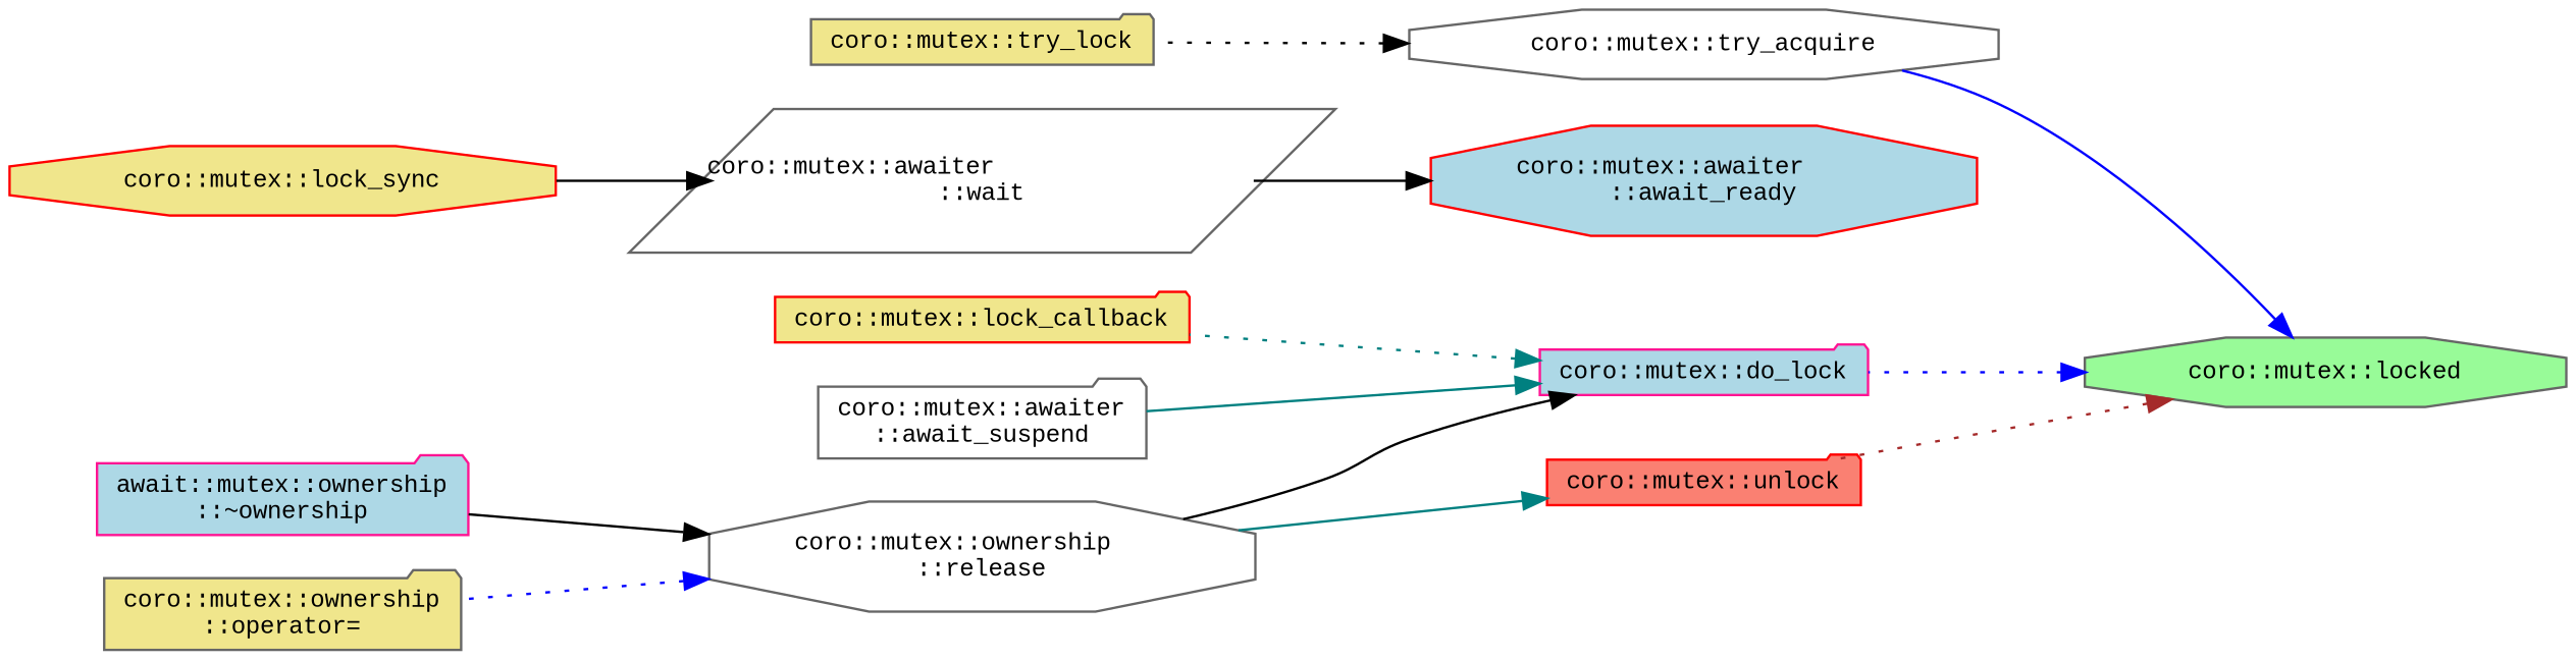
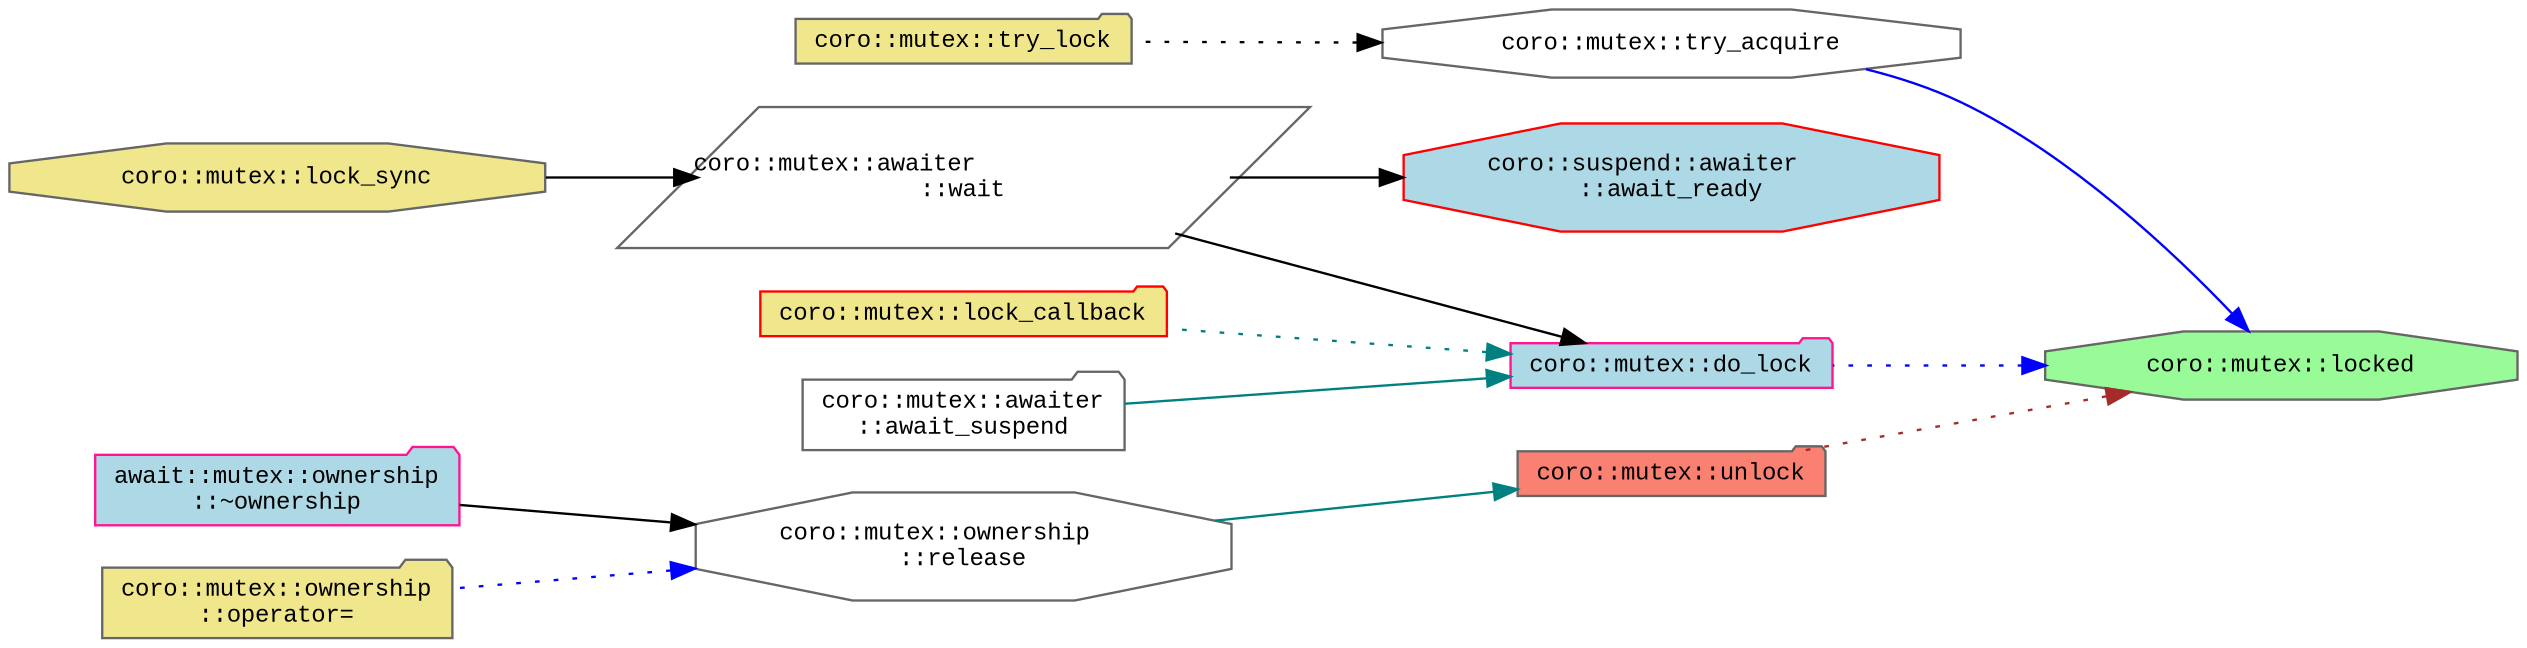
  digraph {
    fontname="Liberation Mono"
    rankdir=RL
    node [color=gray40 fillcolor=white fontname="Liberation Mono" fontsize=10 shape=folder style=filled]
    edge [color=black dir=back fontname="Liberation Mono" fontsize=10 labelfontname=Helvetica labelfontsize=10 style=solid]
    n1 [fillcolor=palegreen fontcolor=black height=0.2 label="coro::mutex::locked" shape=octagon width=0.4]
    n2 [color=deeppink fillcolor=lightblue height=0.2 label="coro::mutex::do_lock" width=0.4]
    n3 [height=0.2 label="coro::mutex::try_acquire" shape=octagon width=0.4]
-   n4 [color=red fillcolor=salmon height=0.2 label="coro::mutex::unlock" width=0.4]
+   n4 [fillcolor=salmon height=0.2 label="coro::mutex::unlock" width=0.4]
    n5 [height=0.2 label="coro::mutex::awaiter\l::await_suspend" width=0.4]
    n6 [color=red fillcolor=khaki height=0.2 label="coro::mutex::lock_callback" width=0.4]
    n7 [height=0.2 label="coro::mutex::awaiter\l::wait" shape=parallelogram width=0.4]
    n8 [fillcolor=khaki height=0.2 label="coro::mutex::try_lock" width=0.4]
    n9 [height=0.2 label="coro::mutex::ownership\l::release" shape=octagon width=0.4]
-   n10 [color=red fillcolor=khaki height=0.2 label="coro::mutex::lock_sync" shape=octagon width=0.4]
-   n11 [color=red fillcolor=lightblue height=0.2 label="coro::mutex::awaiter\l::await_ready" shape=octagon width=0.4]
+   n10 [fillcolor=khaki height=0.2 label="coro::mutex::lock_sync" shape=octagon width=0.4]
+   n11 [color=red fillcolor=lightblue height=0.2 label="coro::suspend::awaiter\l::await_ready" shape=octagon width=0.4]
    n12 [fillcolor=khaki height=0.2 label="coro::mutex::ownership\l::operator=" width=0.4]
    n13 [color=deeppink fillcolor=lightblue height=0.2 label="await::mutex::ownership\l::~ownership" width=0.4]
    n1 -> n2 [color=blue style=dotted]
    n1 -> n3 [color=blue]
    n1 -> n4 [color=brown style=dotted]
    n2 -> n5 [color=teal]
    n2 -> n6 [color=teal style=dotted]
-   n2 -> n9
+   n2 -> n7
    n3 -> n8 [style=dotted]
    n4 -> n9 [color=teal]
    n7 -> n10
    n9 -> n12 [color=blue style=dotted]
    n9 -> n13
    n11 -> n7
  }
